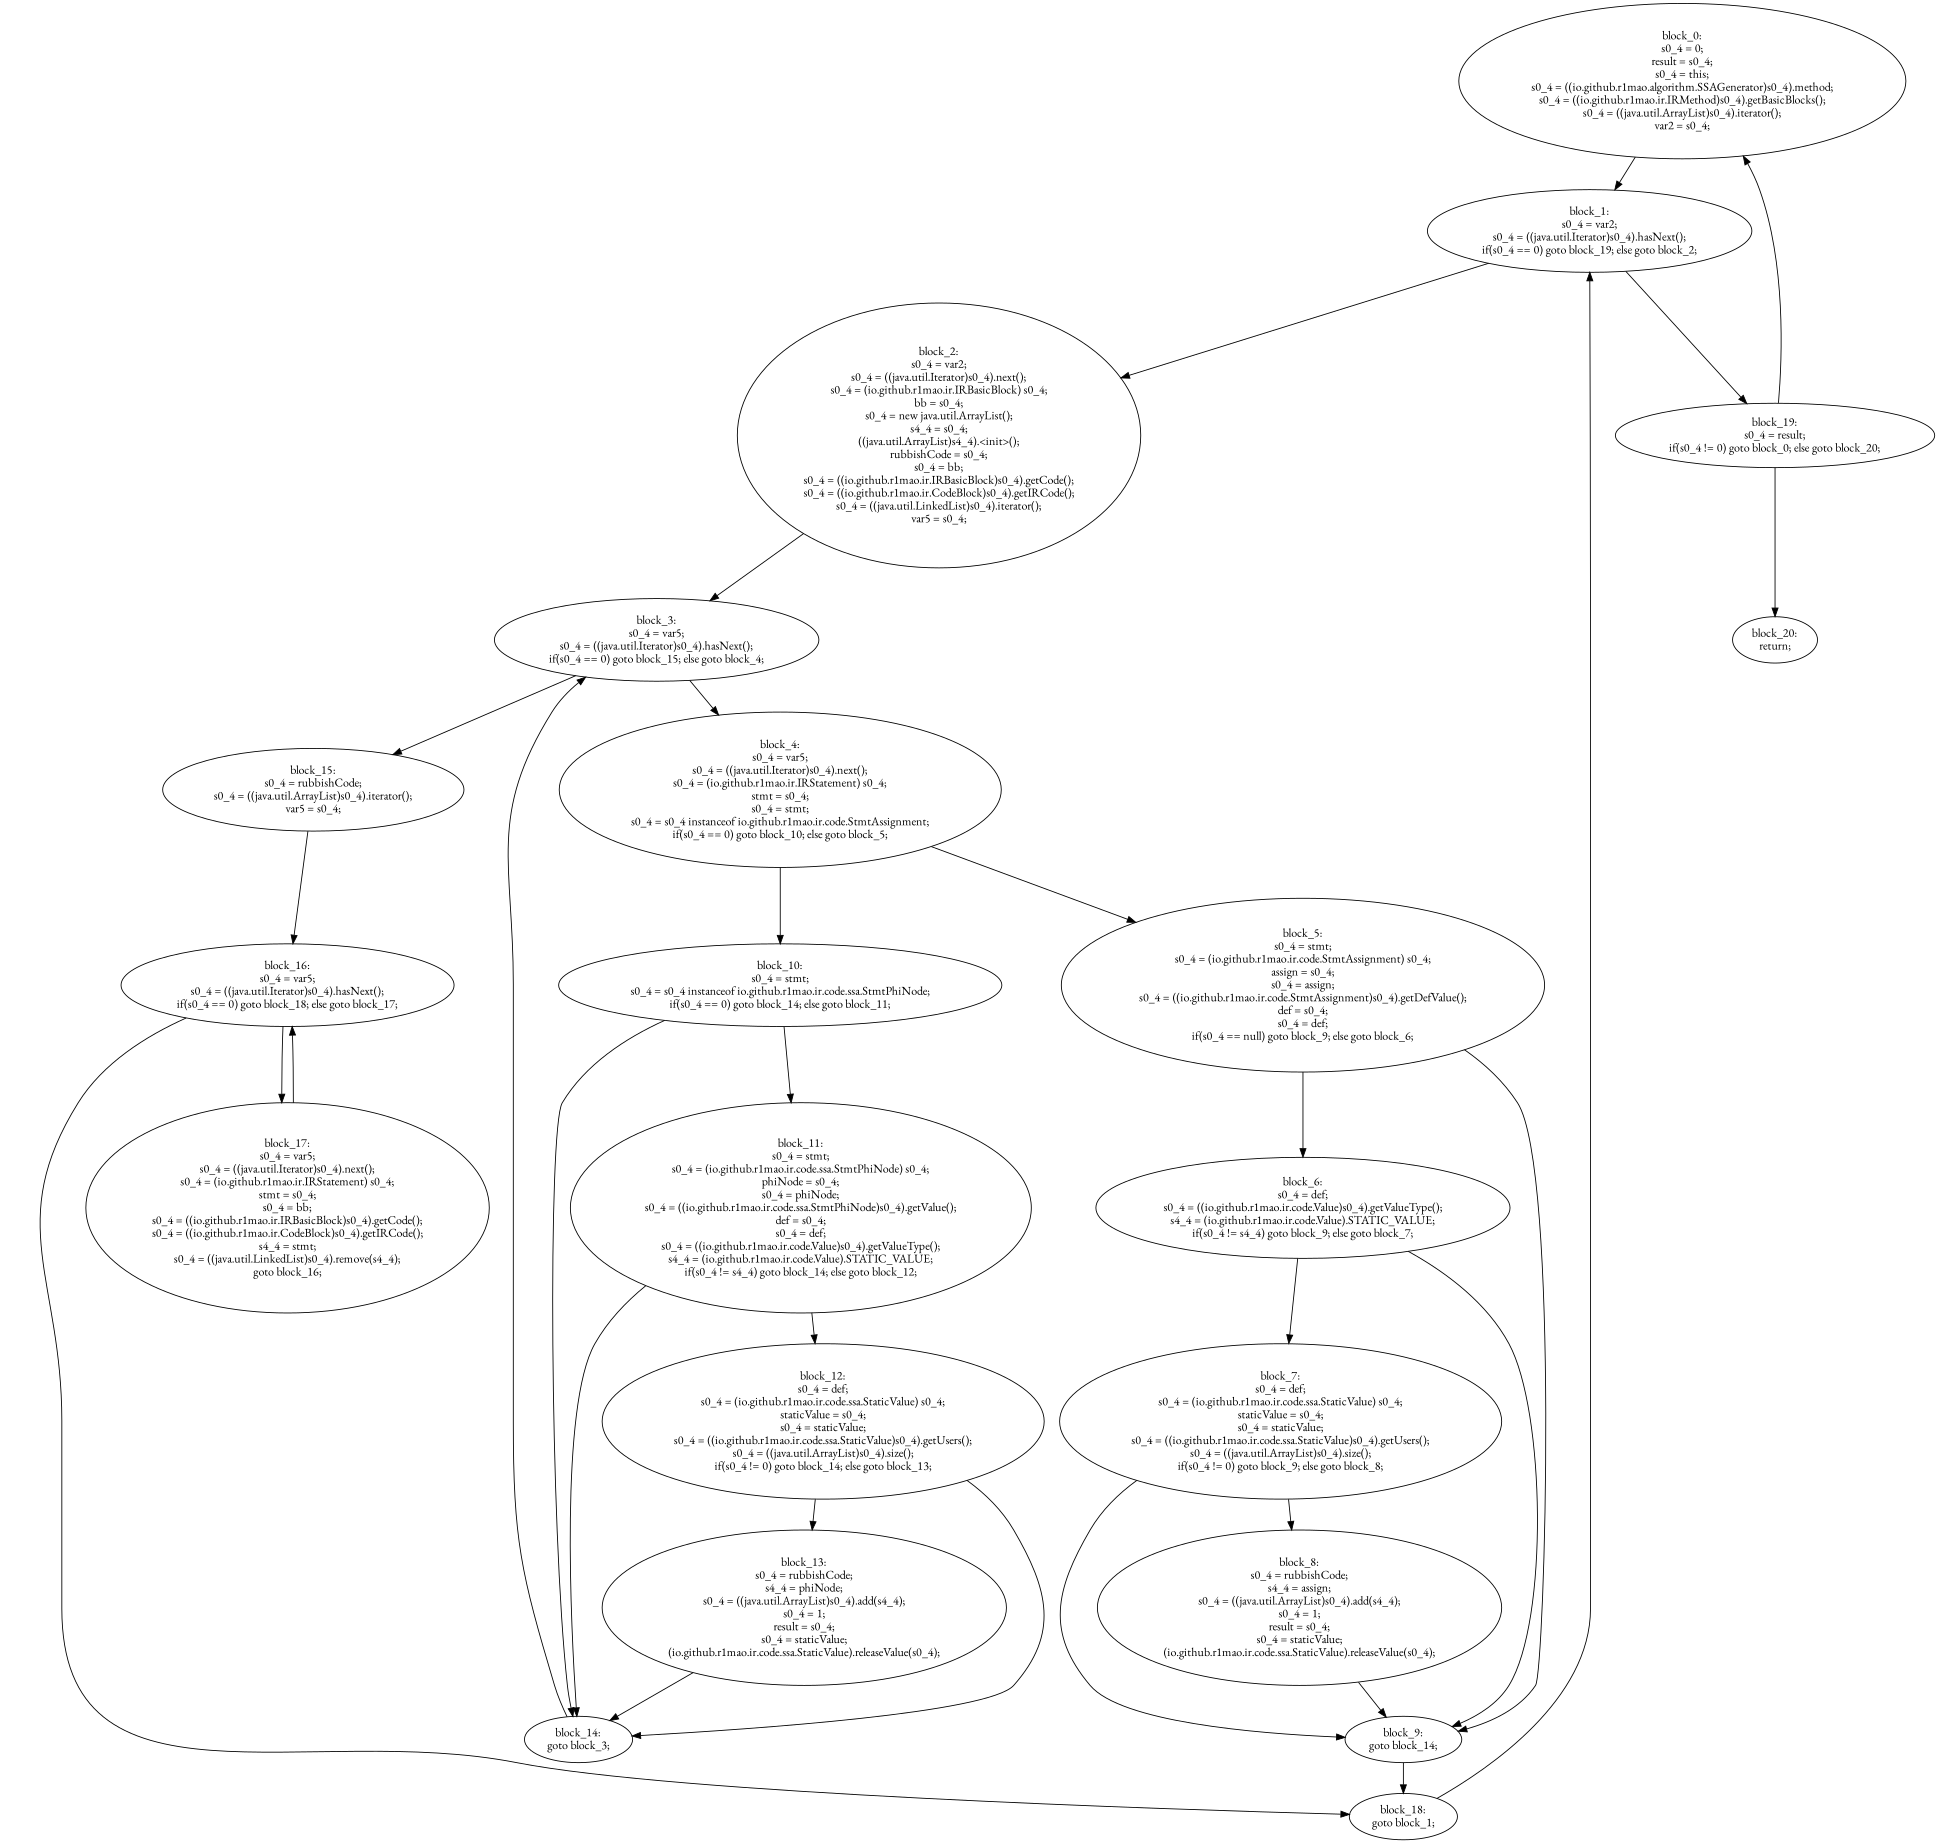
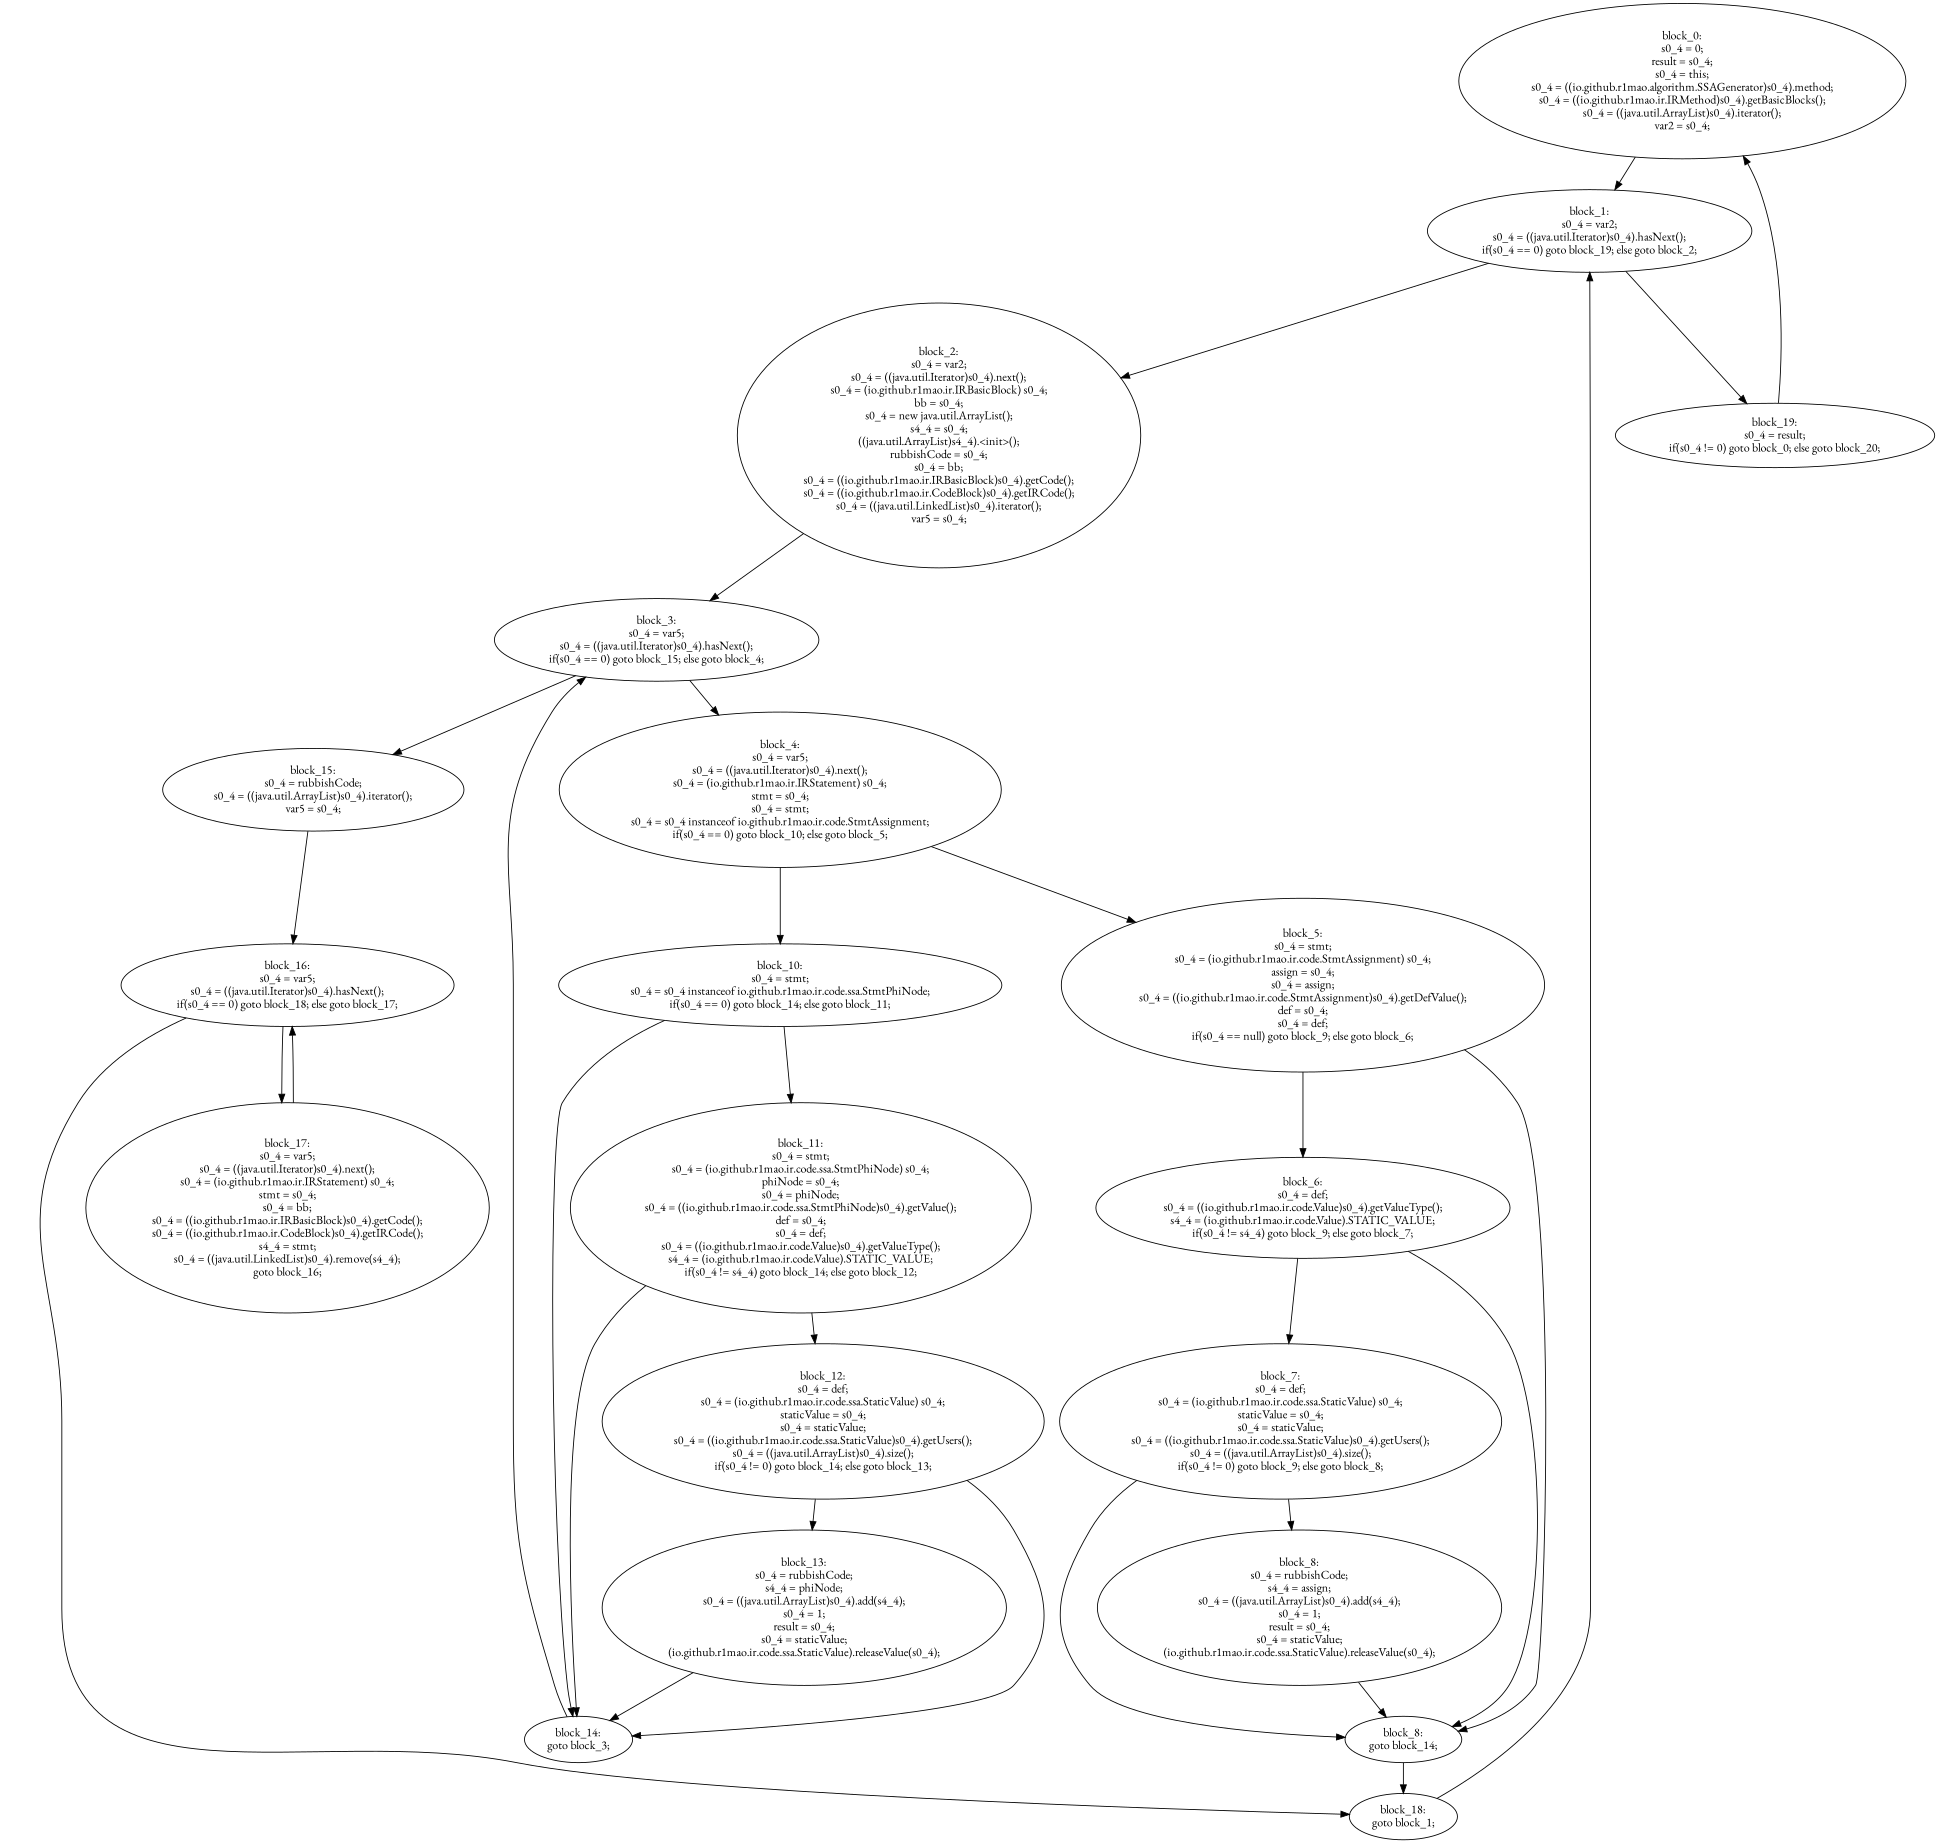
  digraph {
    fontname="EB Garamond"
    labeljust=l
    node [fontname="EB Garamond"]
    edge [fontname="EB Garamond"]
    n1 [label="block_0:\ns0_4 = 0;\nresult = s0_4;\ns0_4 = this;\ns0_4 = ((io.github.r1mao.algorithm.SSAGenerator)s0_4).method;\ns0_4 = ((io.github.r1mao.ir.IRMethod)s0_4).getBasicBlocks();\ns0_4 = ((java.util.ArrayList)s0_4).iterator();\nvar2 = s0_4;\n"]
    n2 [label="block_1:\ns0_4 = var2;\ns0_4 = ((java.util.Iterator)s0_4).hasNext();\nif(s0_4 == 0) goto block_19; else goto block_2;\n"]
    n3 [label="block_2:\ns0_4 = var2;\ns0_4 = ((java.util.Iterator)s0_4).next();\ns0_4 = (io.github.r1mao.ir.IRBasicBlock) s0_4;\nbb = s0_4;\ns0_4 = new java.util.ArrayList();\ns4_4 = s0_4;\n((java.util.ArrayList)s4_4).<init>();\nrubbishCode = s0_4;\ns0_4 = bb;\ns0_4 = ((io.github.r1mao.ir.IRBasicBlock)s0_4).getCode();\ns0_4 = ((io.github.r1mao.ir.CodeBlock)s0_4).getIRCode();\ns0_4 = ((java.util.LinkedList)s0_4).iterator();\nvar5 = s0_4;\n"]
    n4 [label="block_19:\ns0_4 = result;\nif(s0_4 != 0) goto block_0; else goto block_20;\n"]
    n5 [label="block_3:\ns0_4 = var5;\ns0_4 = ((java.util.Iterator)s0_4).hasNext();\nif(s0_4 == 0) goto block_15; else goto block_4;\n"]
-   n6 [label="block_20:\nreturn;\n"]
    n7 [label="block_4:\ns0_4 = var5;\ns0_4 = ((java.util.Iterator)s0_4).next();\ns0_4 = (io.github.r1mao.ir.IRStatement) s0_4;\nstmt = s0_4;\ns0_4 = stmt;\ns0_4 = s0_4 instanceof io.github.r1mao.ir.code.StmtAssignment;\nif(s0_4 == 0) goto block_10; else goto block_5;\n"]
    n8 [label="block_15:\ns0_4 = rubbishCode;\ns0_4 = ((java.util.ArrayList)s0_4).iterator();\nvar5 = s0_4;\n"]
    n9 [label="block_5:\ns0_4 = stmt;\ns0_4 = (io.github.r1mao.ir.code.StmtAssignment) s0_4;\nassign = s0_4;\ns0_4 = assign;\ns0_4 = ((io.github.r1mao.ir.code.StmtAssignment)s0_4).getDefValue();\ndef = s0_4;\ns0_4 = def;\nif(s0_4 == null) goto block_9; else goto block_6;\n"]
    n10 [label="block_10:\ns0_4 = stmt;\ns0_4 = s0_4 instanceof io.github.r1mao.ir.code.ssa.StmtPhiNode;\nif(s0_4 == 0) goto block_14; else goto block_11;\n"]
    n11 [label="block_16:\ns0_4 = var5;\ns0_4 = ((java.util.Iterator)s0_4).hasNext();\nif(s0_4 == 0) goto block_18; else goto block_17;\n"]
    n12 [label="block_6:\ns0_4 = def;\ns0_4 = ((io.github.r1mao.ir.code.Value)s0_4).getValueType();\ns4_4 = (io.github.r1mao.ir.code.Value).STATIC_VALUE;\nif(s0_4 != s4_4) goto block_9; else goto block_7;\n"]
-   n13 [label="block_9:\ngoto block_14;\n"]
+   n13 [label="block_8:\ngoto block_14;\n"]
    n14 [label="block_14:\ngoto block_3;\n"]
    n15 [label="block_11:\ns0_4 = stmt;\ns0_4 = (io.github.r1mao.ir.code.ssa.StmtPhiNode) s0_4;\nphiNode = s0_4;\ns0_4 = phiNode;\ns0_4 = ((io.github.r1mao.ir.code.ssa.StmtPhiNode)s0_4).getValue();\ndef = s0_4;\ns0_4 = def;\ns0_4 = ((io.github.r1mao.ir.code.Value)s0_4).getValueType();\ns4_4 = (io.github.r1mao.ir.code.Value).STATIC_VALUE;\nif(s0_4 != s4_4) goto block_14; else goto block_12;\n"]
    n16 [label="block_7:\ns0_4 = def;\ns0_4 = (io.github.r1mao.ir.code.ssa.StaticValue) s0_4;\nstaticValue = s0_4;\ns0_4 = staticValue;\ns0_4 = ((io.github.r1mao.ir.code.ssa.StaticValue)s0_4).getUsers();\ns0_4 = ((java.util.ArrayList)s0_4).size();\nif(s0_4 != 0) goto block_9; else goto block_8;\n"]
    n17 [label="block_18:\ngoto block_1;\n"]
    n18 [label="block_8:\ns0_4 = rubbishCode;\ns4_4 = assign;\ns0_4 = ((java.util.ArrayList)s0_4).add(s4_4);\ns0_4 = 1;\nresult = s0_4;\ns0_4 = staticValue;\n(io.github.r1mao.ir.code.ssa.StaticValue).releaseValue(s0_4);\n"]
    n19 [label="block_12:\ns0_4 = def;\ns0_4 = (io.github.r1mao.ir.code.ssa.StaticValue) s0_4;\nstaticValue = s0_4;\ns0_4 = staticValue;\ns0_4 = ((io.github.r1mao.ir.code.ssa.StaticValue)s0_4).getUsers();\ns0_4 = ((java.util.ArrayList)s0_4).size();\nif(s0_4 != 0) goto block_14; else goto block_13;\n"]
    n20 [label="block_13:\ns0_4 = rubbishCode;\ns4_4 = phiNode;\ns0_4 = ((java.util.ArrayList)s0_4).add(s4_4);\ns0_4 = 1;\nresult = s0_4;\ns0_4 = staticValue;\n(io.github.r1mao.ir.code.ssa.StaticValue).releaseValue(s0_4);\n"]
    n21 [label="block_17:\ns0_4 = var5;\ns0_4 = ((java.util.Iterator)s0_4).next();\ns0_4 = (io.github.r1mao.ir.IRStatement) s0_4;\nstmt = s0_4;\ns0_4 = bb;\ns0_4 = ((io.github.r1mao.ir.IRBasicBlock)s0_4).getCode();\ns0_4 = ((io.github.r1mao.ir.CodeBlock)s0_4).getIRCode();\ns4_4 = stmt;\ns0_4 = ((java.util.LinkedList)s0_4).remove(s4_4);\ngoto block_16;\n"]
    n1 -> n2
    n2 -> n3
    n2 -> n4
    n3 -> n5
    n4 -> n1
-   n4 -> n6
    n5 -> n7
    n5 -> n8
    n7 -> n9
    n7 -> n10
    n8 -> n11
    n9 -> n12
    n9 -> n13
    n10 -> n14
    n10 -> n15
    n11 -> n17
    n11 -> n21
    n12 -> n13
    n12 -> n16
    n13 -> n17
    n14 -> n5
    n15 -> n14
    n15 -> n19
    n16 -> n13
    n16 -> n18
    n17 -> n2
    n18 -> n13
    n19 -> n14
    n19 -> n20
    n20 -> n14
    n21 -> n11
  }
